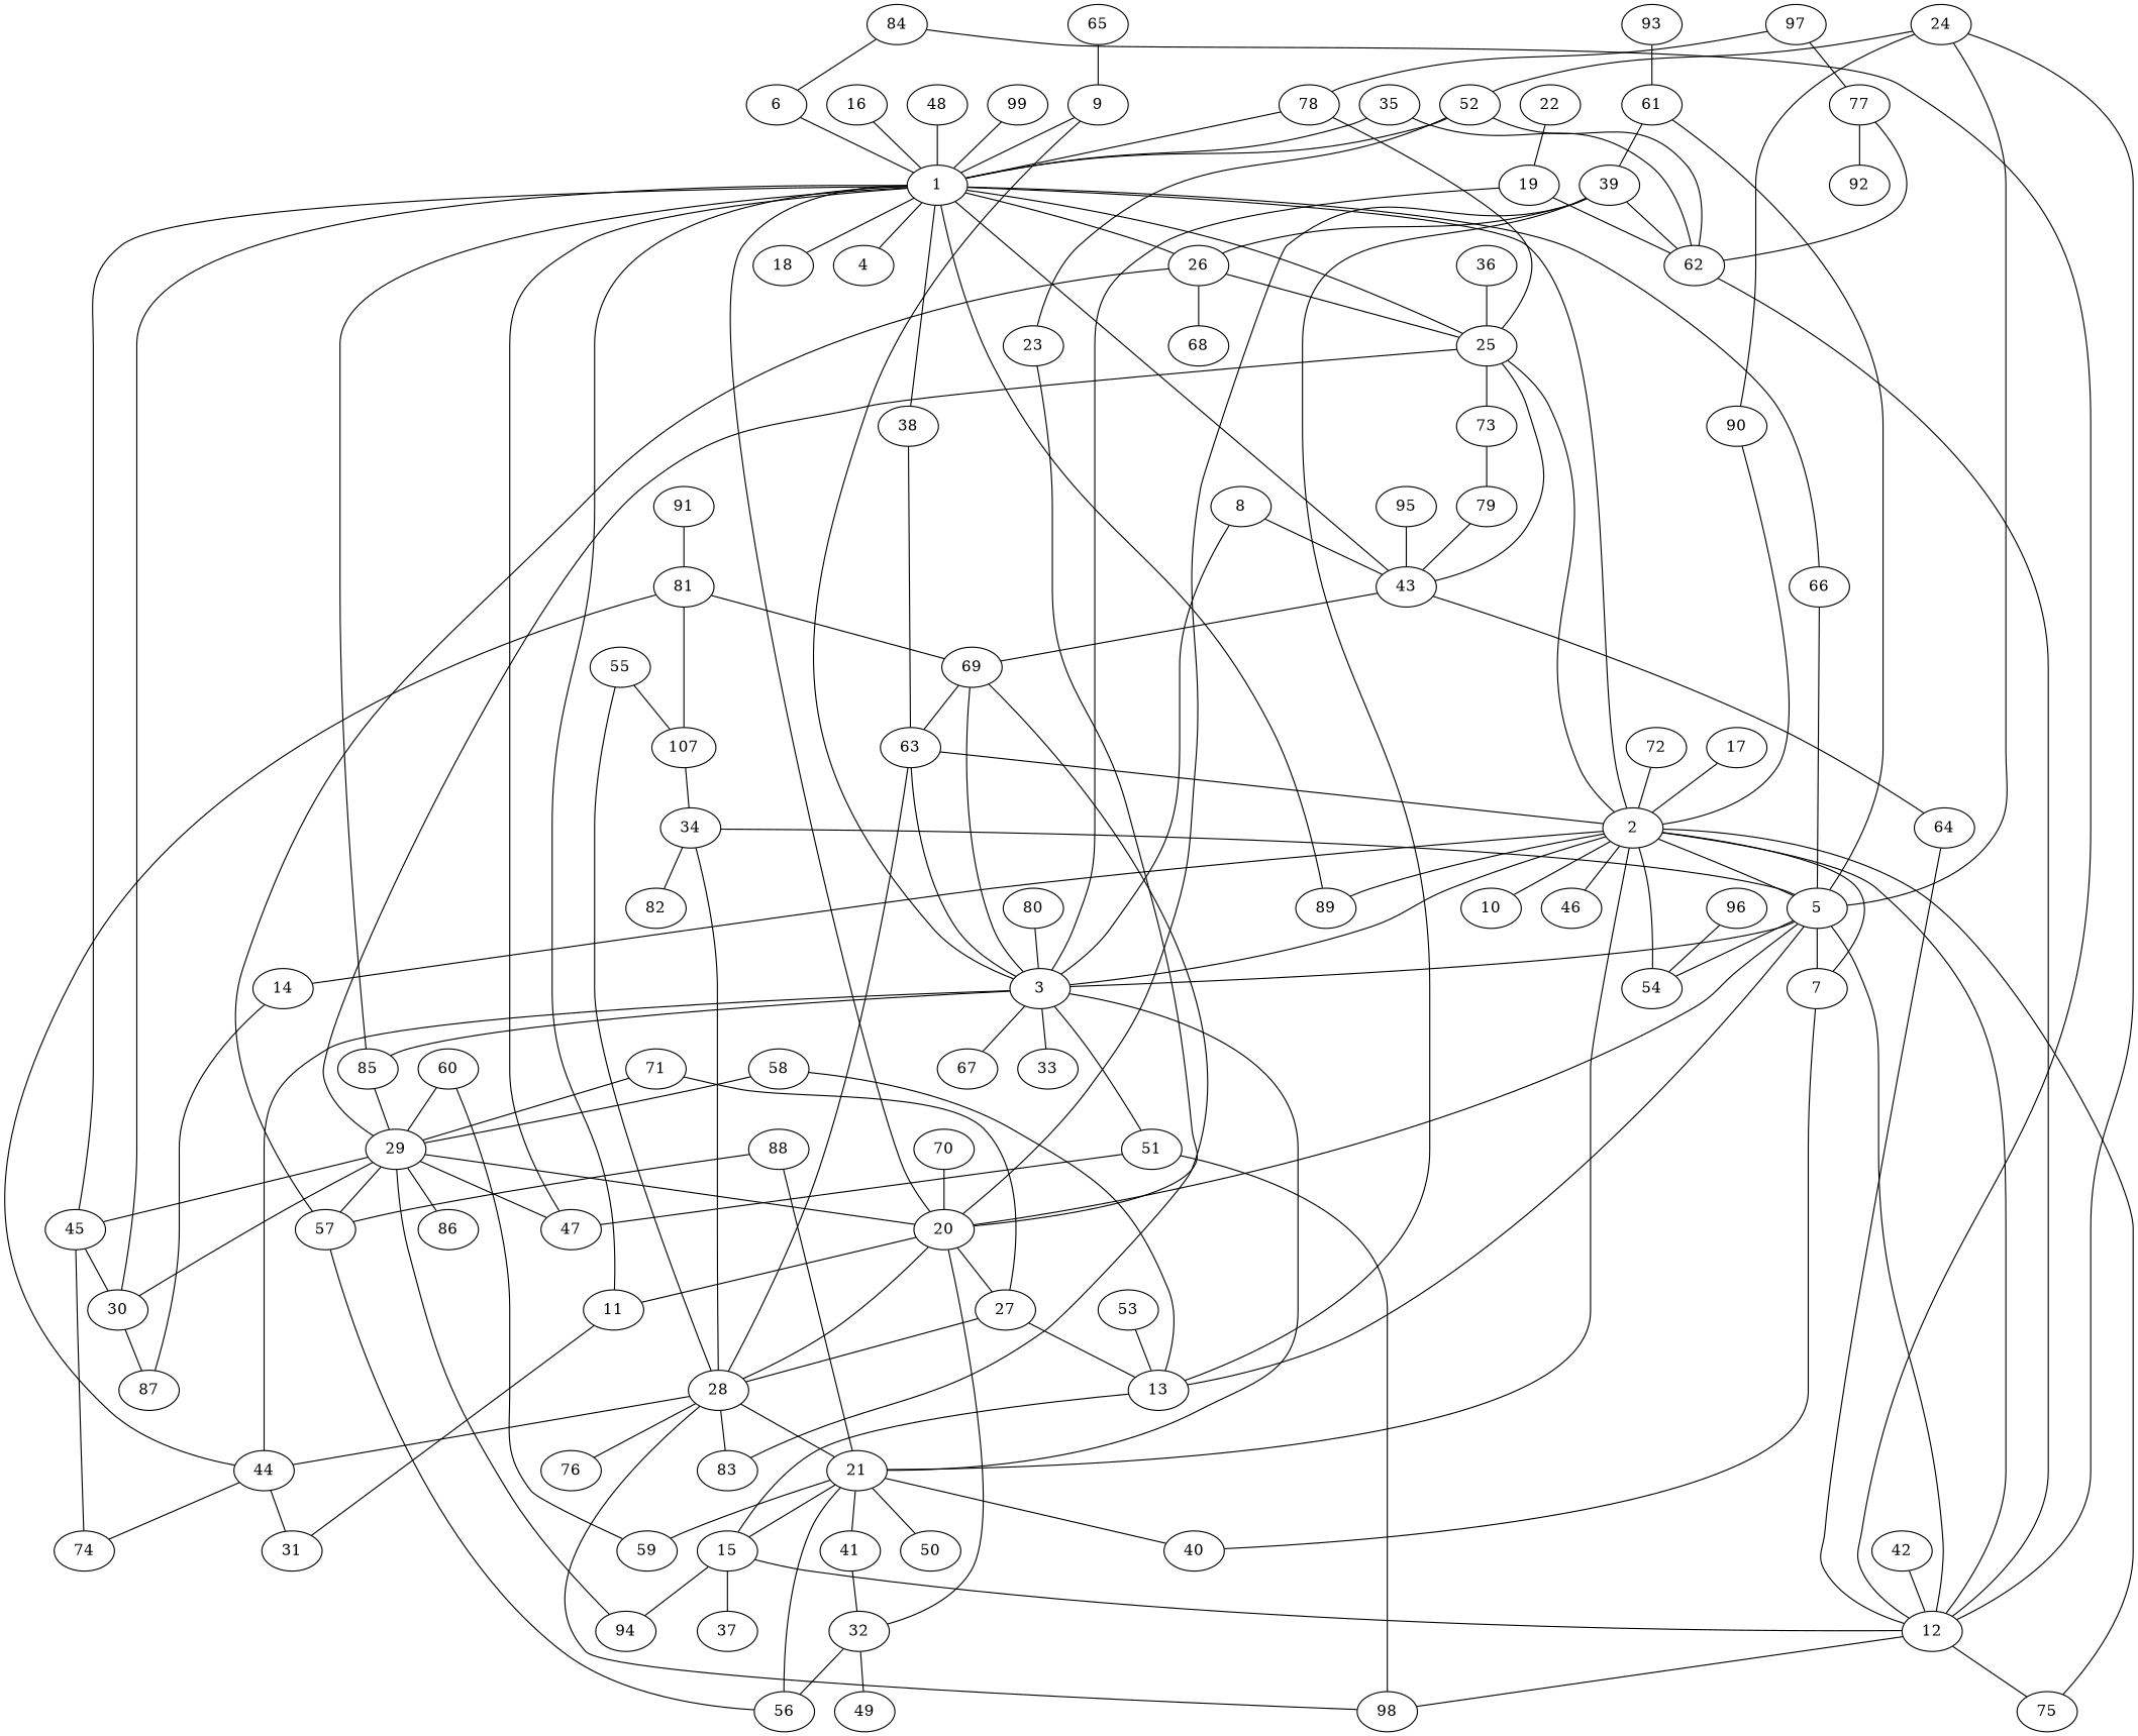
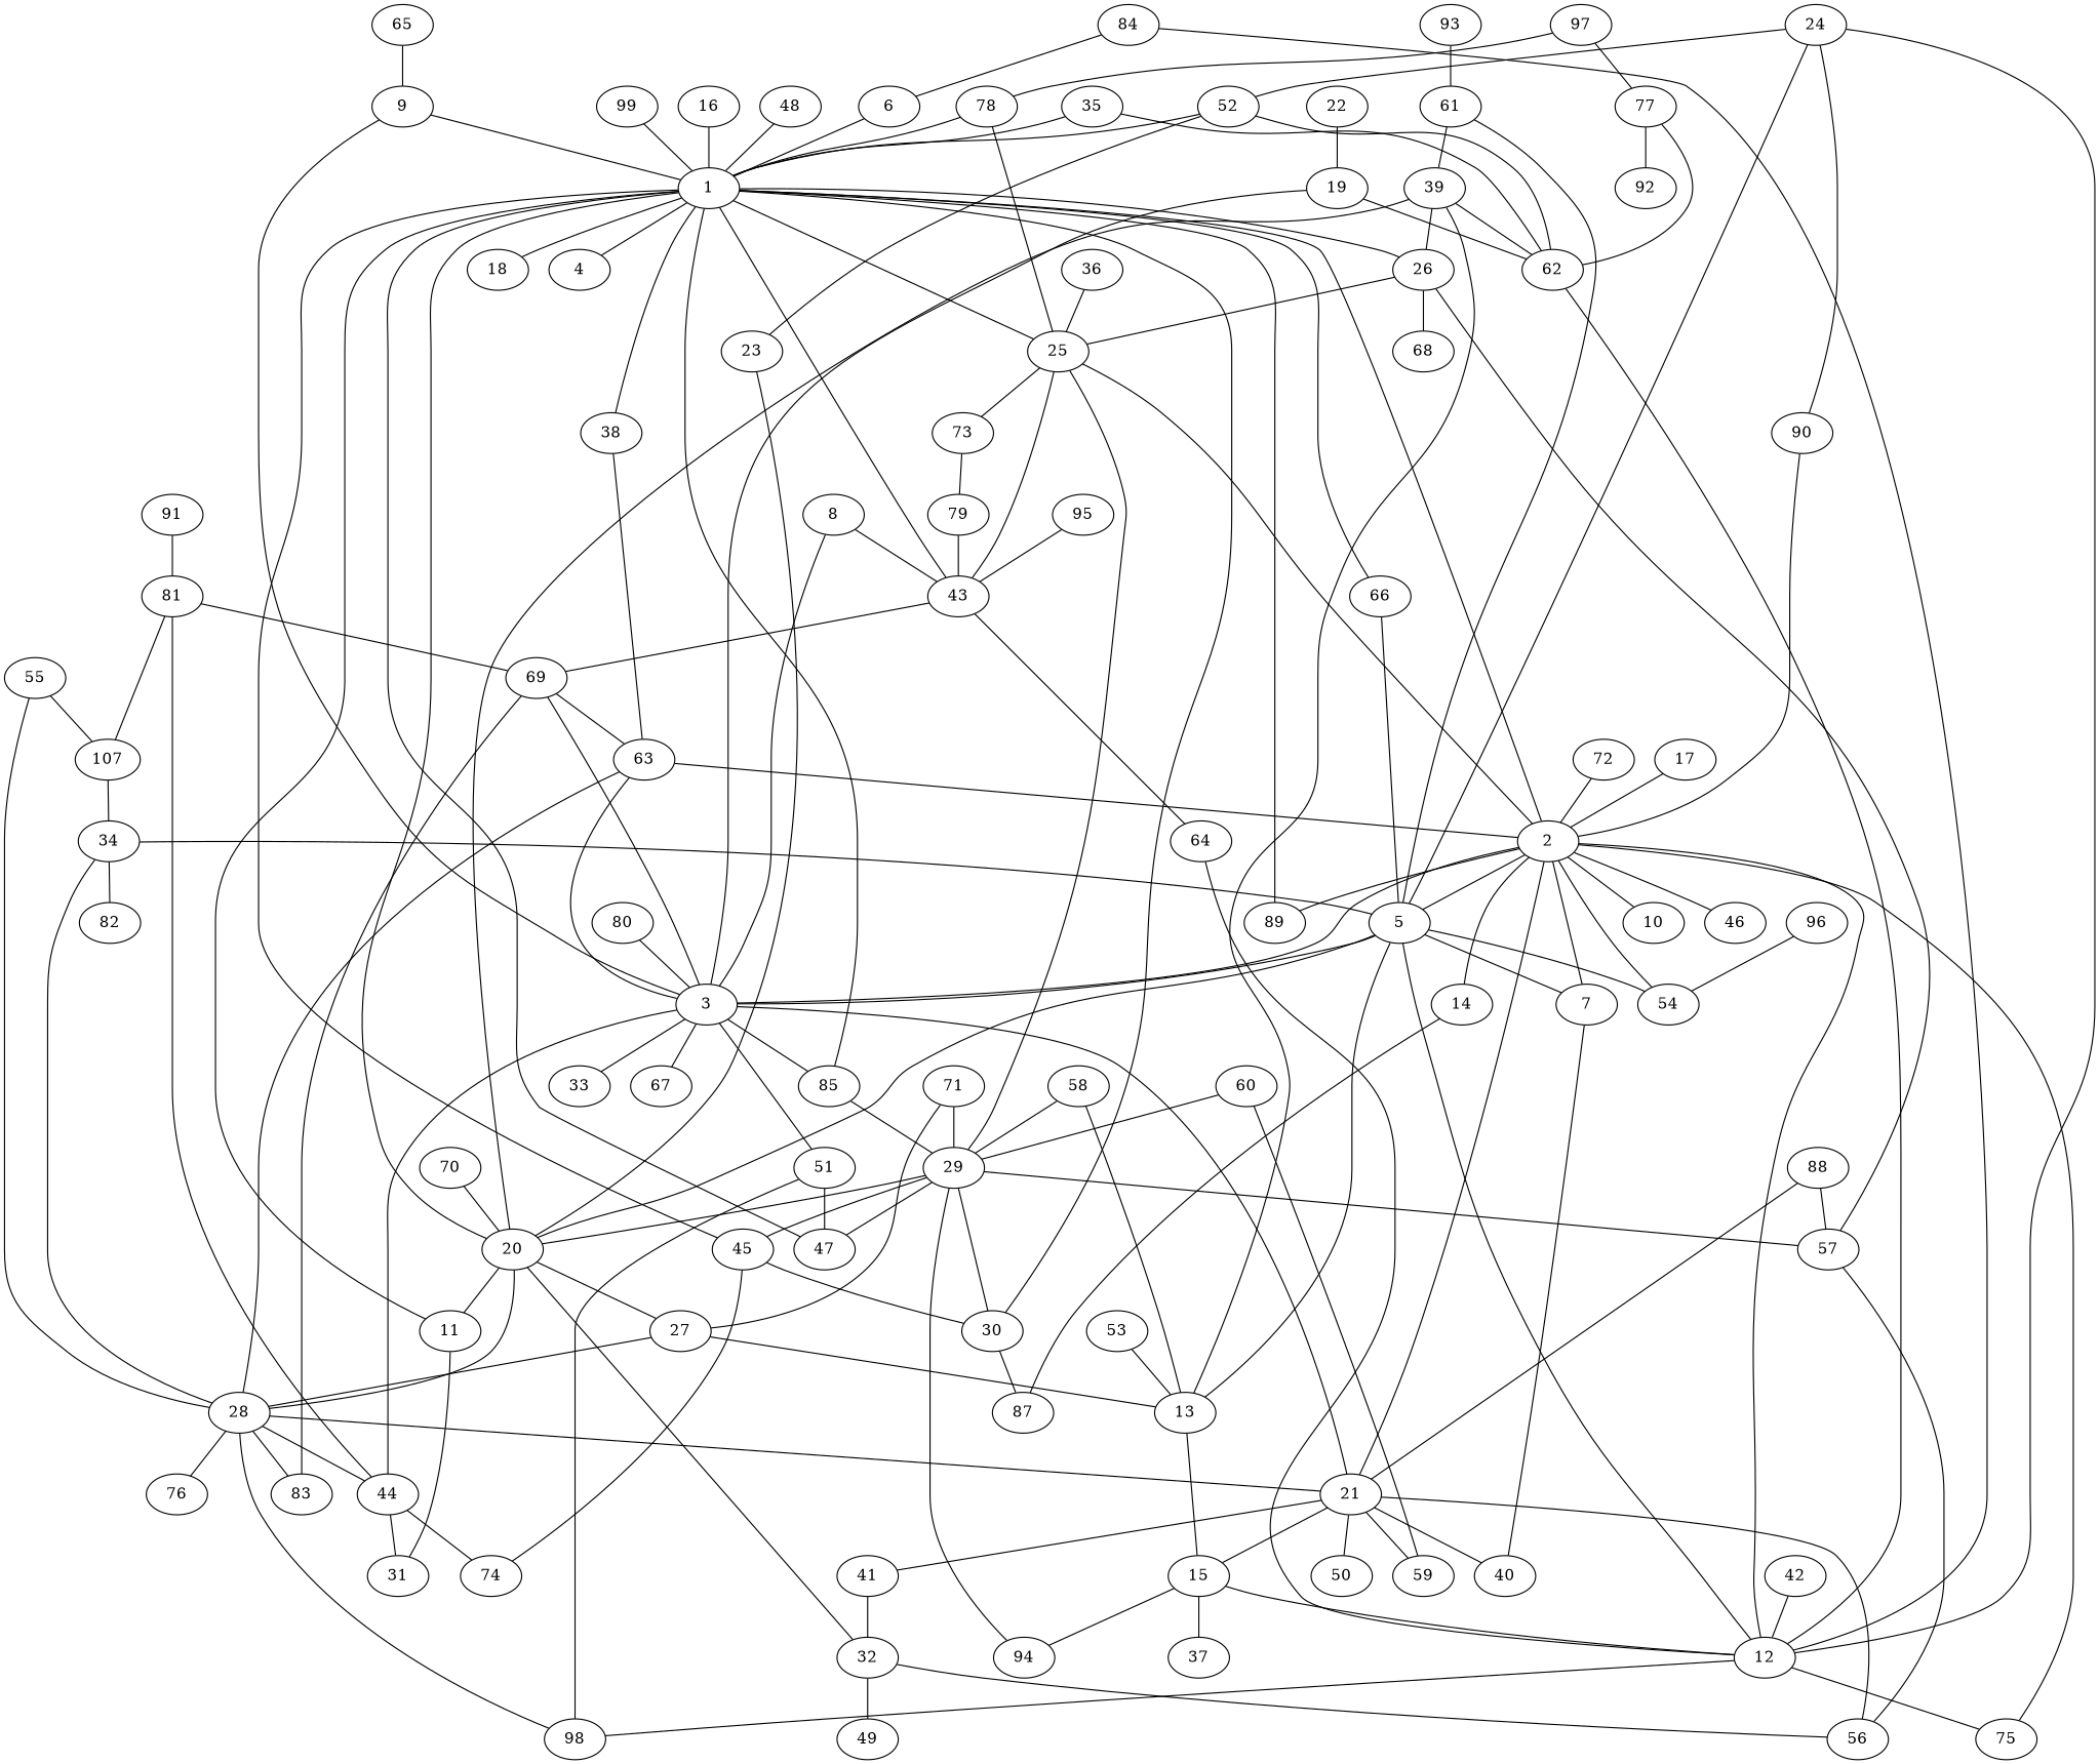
  graph {
    1
    4
    18
    26
    30
    38
    43
    66
    25
    68
    87
    63
    64
    69
    5
    2
    3
    7
    10
    14
    46
    54
    89
    33
    44
    51
    67
    85
    20
    40
    31
    74
    98
    47
    28
    29
    11
    27
    6
    8
    9
    12
    75
    13
    15
    37
    94
    16
    17
    19
    62
    21
    41
    50
    56
    59
    32
    22
    23
    24
    52
    90
    73
    79
    76
    83
    45
    57
-   86
    49
    34
    82
    35
    36
    39
    42
    48
    53
    55
    n80 [label=107]
    58
    60
    61
    65
    70
    71
    72
    77
    92
    78
    80
    81
    84
    88
    91
    93
    95
    96
    97
    99
    1 -- 4
    1 -- 18
    1 -- 26
    1 -- 30
    1 -- 38
    1 -- 43
    1 -- 66
    26 -- 25
    26 -- 68
    30 -- 87
    38 -- 63
    43 -- 25
    43 -- 64
    43 -- 69
    66 -- 5
    25 -- 1
    25 -- 2
    25 -- 73
    63 -- 2
    63 -- 28
    64 -- 12
    69 -- 63
    69 -- 3
    69 -- 83
    5 -- 3
    5 -- 7
    5 -- 54
    5 -- 20
    2 -- 1
    2 -- 5
    2 -- 3
    2 -- 7
    2 -- 10
    2 -- 14
    2 -- 46
    2 -- 54
    2 -- 89
    3 -- 63
    3 -- 33
    3 -- 44
    3 -- 51
    3 -- 67
    3 -- 85
    7 -- 40
    14 -- 87
    89 -- 1
    44 -- 31
    44 -- 74
    51 -- 98
    51 -- 47
    85 -- 1
    85 -- 29
    20 -- 1
    20 -- 11
    20 -- 27
    47 -- 1
    28 -- 44
    28 -- 20
    28 -- 98
    28 -- 21
    28 -- 76
    28 -- 83
    29 -- 30
    29 -- 25
    29 -- 20
    29 -- 47
    29 -- 45
    29 -- 57
-   29 -- 86
    11 -- 1
    11 -- 31
    27 -- 28
    27 -- 13
    6 -- 1
    8 -- 43
    8 -- 3
    9 -- 1
    9 -- 3
    12 -- 5
    12 -- 2
    12 -- 98
    12 -- 75
    75 -- 2
    13 -- 5
    13 -- 15
    15 -- 12
    15 -- 37
    15 -- 94
    94 -- 29
    16 -- 1
    17 -- 2
    19 -- 3
    19 -- 62
    62 -- 12
    21 -- 2
    21 -- 3
    21 -- 40
    21 -- 15
    21 -- 41
    21 -- 50
    21 -- 56
    21 -- 59
    41 -- 32
    32 -- 20
    32 -- 56
    32 -- 49
    22 -- 19
    23 -- 20
    24 -- 5
    24 -- 12
    24 -- 52
    24 -- 90
    52 -- 1
    52 -- 62
    52 -- 23
    90 -- 2
    73 -- 79
    79 -- 43
    45 -- 1
    45 -- 30
    45 -- 74
    57 -- 26
    57 -- 56
    34 -- 5
    34 -- 28
    34 -- 82
    35 -- 1
    35 -- 62
    36 -- 25
    39 -- 26
    39 -- 20
    39 -- 13
    39 -- 62
    42 -- 12
    48 -- 1
    53 -- 13
    55 -- 28
    55 -- n80
    n80 -- 34
    58 -- 29
    58 -- 13
    60 -- 29
    60 -- 59
    61 -- 5
    61 -- 39
    65 -- 9
    70 -- 20
    71 -- 29
    71 -- 27
    72 -- 2
    77 -- 62
    77 -- 92
    78 -- 1
    78 -- 25
    80 -- 3
    81 -- 69
    81 -- 44
    81 -- n80
    84 -- 6
    84 -- 12
    88 -- 21
    88 -- 57
    91 -- 81
    93 -- 61
    95 -- 43
    96 -- 54
    97 -- 77
    97 -- 78
    99 -- 1
  }
